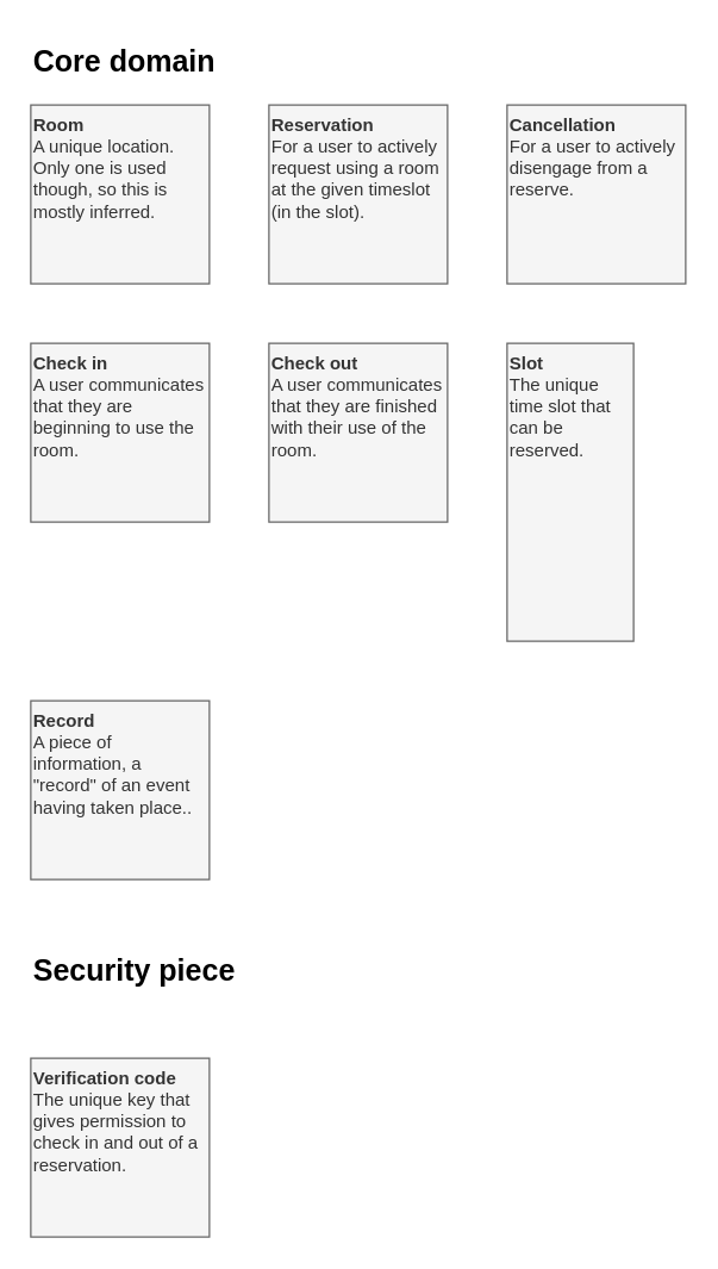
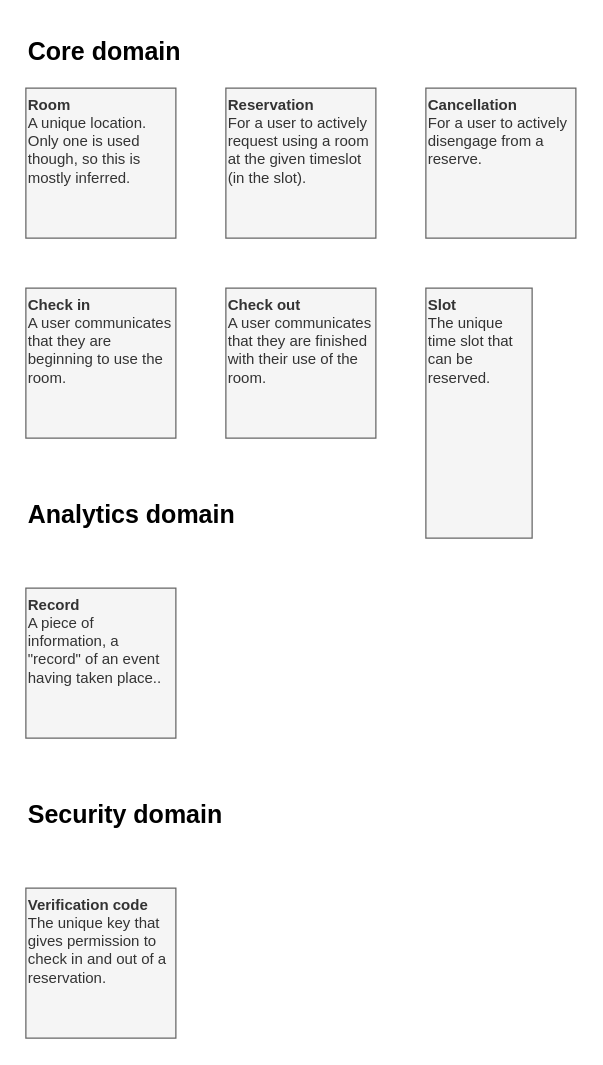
  <mxCell id="0" />
  <mxCell id="1" parent="0" />
  <mxCell id="2" value="&lt;div&gt;&lt;span&gt;&lt;b&gt;Room&lt;/b&gt;&lt;/span&gt;&lt;/div&gt;&lt;div&gt;&lt;span&gt;A unique location. Only one is used though, so this is mostly inferred.&lt;/span&gt;&lt;/div&gt;" style="text;html=1;strokeColor=#666666;fillColor=#f5f5f5;align=left;verticalAlign=top;whiteSpace=wrap;rounded=0;fontColor=#333333;" parent="1" vertex="1"><mxGeometry x="20" y="70" width="120" height="120" as="geometry" /></mxCell>
  <mxCell id="3" value="&lt;div&gt;&lt;b&gt;Reservation&lt;/b&gt;&lt;br&gt;&lt;/div&gt;&lt;div&gt;For a user to actively request using a room at the given timeslot (in the slot).&lt;/div&gt;" style="text;html=1;strokeColor=#666666;fillColor=#f5f5f5;align=left;verticalAlign=top;whiteSpace=wrap;rounded=0;fontColor=#333333;" parent="1" vertex="1"><mxGeometry x="180" y="70" width="120" height="120" as="geometry" /></mxCell>
  <mxCell id="4" value="&lt;div&gt;&lt;b&gt;Check in&lt;/b&gt;&lt;/div&gt;&lt;div&gt;&lt;span&gt;A user communicates that they are beginning to use the room.&lt;/span&gt;&lt;/div&gt;" style="text;html=1;strokeColor=#666666;fillColor=#f5f5f5;align=left;verticalAlign=top;whiteSpace=wrap;rounded=0;fontColor=#333333;" parent="1" vertex="1"><mxGeometry x="20" y="230" width="120" height="120" as="geometry" /></mxCell>
  <mxCell id="5" value="&lt;div&gt;&lt;span&gt;&lt;b&gt;Check out&lt;/b&gt;&lt;/span&gt;&lt;/div&gt;&lt;div&gt;&lt;span&gt;A user communicates that they are finished with their use of the room.&lt;/span&gt;&lt;/div&gt;" style="text;html=1;strokeColor=#666666;fillColor=#f5f5f5;align=left;verticalAlign=top;whiteSpace=wrap;rounded=0;fontColor=#333333;" parent="1" vertex="1"><mxGeometry x="180" y="230" width="120" height="120" as="geometry" /></mxCell>
  <mxCell id="6" value="&lt;font style=&quot;font-size: 20px&quot;&gt;&lt;b&gt;Core domain&lt;/b&gt;&lt;/font&gt;" style="text;html=1;strokeColor=none;fillColor=none;align=left;verticalAlign=middle;whiteSpace=wrap;rounded=0;" parent="1" vertex="1"><mxGeometry x="20" y="20" width="240" height="40" as="geometry" /></mxCell>
+ <mxCell id="7" value="&lt;font style=&quot;font-size: 20px&quot;&gt;&lt;b&gt;Analytics domain&lt;/b&gt;&lt;/font&gt;" style="text;html=1;strokeColor=none;fillColor=none;align=left;verticalAlign=middle;whiteSpace=wrap;rounded=0;" parent="1" vertex="1"><mxGeometry x="20" y="390" width="240" height="40" as="geometry" /></mxCell>
  <mxCell id="8" value="&lt;div&gt;&lt;span&gt;&lt;b&gt;Record&lt;/b&gt;&lt;/span&gt;&lt;/div&gt;&lt;div&gt;&lt;span&gt;A piece of information, a &quot;record&quot; of an event having taken place..&lt;/span&gt;&lt;/div&gt;" style="text;html=1;strokeColor=#666666;fillColor=#f5f5f5;align=left;verticalAlign=top;whiteSpace=wrap;rounded=0;fontColor=#333333;" parent="1" vertex="1"><mxGeometry x="20" y="470" width="120" height="120" as="geometry" /></mxCell>
  <mxCell id="9" value="&lt;div style=&quot;&quot;&gt;&lt;span&gt;&lt;b&gt;Cancellation&lt;/b&gt;&lt;/span&gt;&lt;/div&gt;&lt;div style=&quot;&quot;&gt;&lt;span&gt;For a user to actively disengage from a reserve.&lt;/span&gt;&lt;/div&gt;" style="text;html=1;strokeColor=#666666;fillColor=#f5f5f5;align=left;verticalAlign=top;whiteSpace=wrap;rounded=0;fontColor=#333333;" parent="1" vertex="1"><mxGeometry x="340" y="70" width="120" height="120" as="geometry" /></mxCell>
  <mxCell id="10" value="&lt;div&gt;&lt;span&gt;&lt;b&gt;Verification code&lt;/b&gt;&lt;/span&gt;&lt;/div&gt;&lt;div&gt;&lt;span&gt;The unique key that gives permission to check in and out of a reservation.&lt;/span&gt;&lt;/div&gt;" style="text;html=1;strokeColor=#666666;fillColor=#f5f5f5;align=left;verticalAlign=top;whiteSpace=wrap;rounded=0;fontColor=#333333;" parent="1" vertex="1"><mxGeometry x="20" y="710" width="120" height="120" as="geometry" /></mxCell>
- <mxCell id="11" value="&lt;font style=&quot;font-size: 20px&quot;&gt;&lt;b&gt;Security piece&lt;/b&gt;&lt;/font&gt;" style="text;html=1;strokeColor=none;fillColor=none;align=left;verticalAlign=middle;whiteSpace=wrap;rounded=0;" parent="1" vertex="1"><mxGeometry x="20" y="630" width="240" height="40" as="geometry" /></mxCell>
+ <mxCell id="11" value="&lt;font style=&quot;font-size: 20px&quot;&gt;&lt;b&gt;Security domain&lt;/b&gt;&lt;/font&gt;" style="text;html=1;strokeColor=none;fillColor=none;align=left;verticalAlign=middle;whiteSpace=wrap;rounded=0;" parent="1" vertex="1"><mxGeometry x="20" y="630" width="240" height="40" as="geometry" /></mxCell>
  <mxCell id="12" value="&lt;div style=&quot;&quot;&gt;&lt;span&gt;&lt;b&gt;Slot&lt;/b&gt;&lt;/span&gt;&lt;/div&gt;&lt;div style=&quot;&quot;&gt;&lt;span&gt;The unique time slot that can be reserved.&lt;/span&gt;&lt;/div&gt;" style="text;html=1;strokeColor=#666666;fillColor=#f5f5f5;align=left;verticalAlign=top;whiteSpace=wrap;rounded=0;fontColor=#333333;" parent="1" vertex="1"><mxGeometry x="340" y="230" width="85" height="200" as="geometry" /></mxCell>
